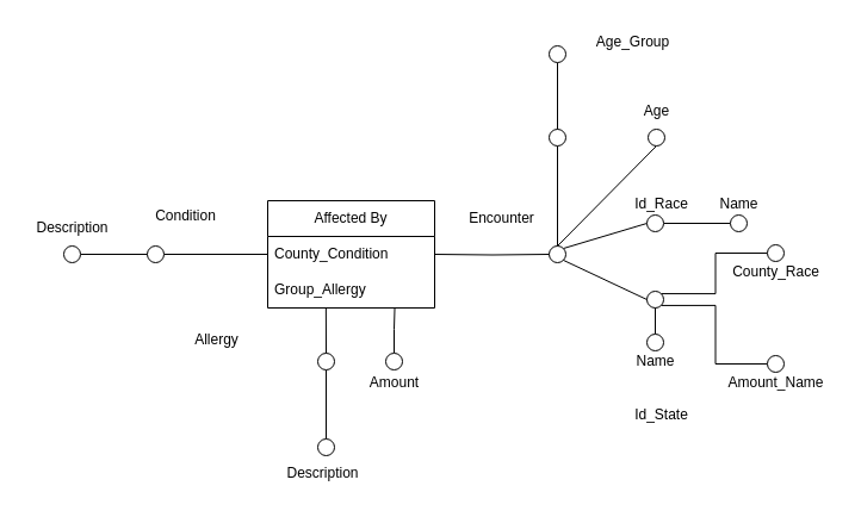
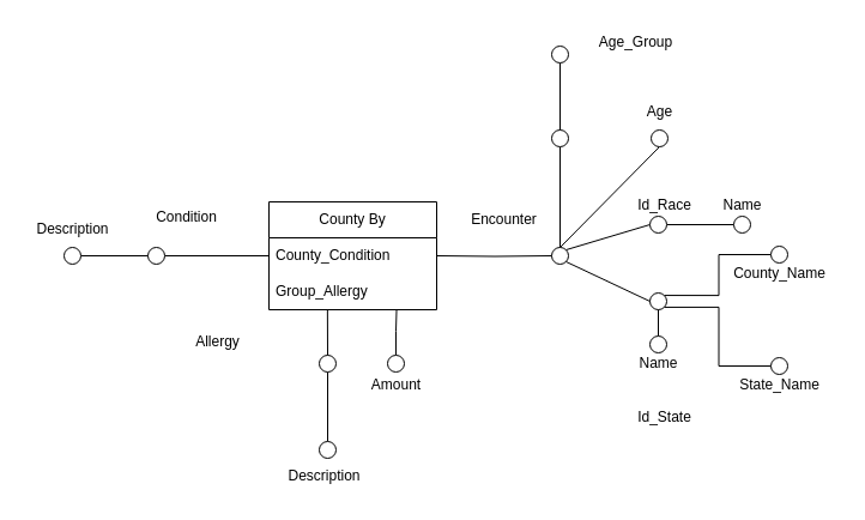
  <mxCell id="0" />
  <mxCell id="1" parent="0" />
  <mxCell id="2" style="rounded=0;orthogonalLoop=1;jettySize=auto;html=1;exitX=1;exitY=0;exitDx=0;exitDy=0;entryX=0;entryY=0.5;entryDx=0;entryDy=0;endArrow=none;startFill=0;" edge="1" parent="1" source="4" target="22"><mxGeometry relative="1" as="geometry" /></mxCell>
  <mxCell id="3" style="rounded=0;orthogonalLoop=1;jettySize=auto;html=1;exitX=0.5;exitY=0;exitDx=0;exitDy=0;entryX=0.5;entryY=1;entryDx=0;entryDy=0;endArrow=none;startFill=0;" edge="1" parent="1" source="4" target="19"><mxGeometry relative="1" as="geometry" /></mxCell>
  <mxCell id="4" value="" style="ellipse;whiteSpace=wrap;html=1;aspect=fixed;fillColor=#FFFFFF;" vertex="1" parent="1"><mxGeometry x="460" y="206" width="14" height="14" as="geometry" /></mxCell>
  <mxCell id="5" style="edgeStyle=orthogonalEdgeStyle;rounded=0;orthogonalLoop=1;jettySize=auto;html=1;entryX=0.5;entryY=0;entryDx=0;entryDy=0;endArrow=none;startFill=0;" edge="1" parent="1" source="6" target="8"><mxGeometry relative="1" as="geometry" /></mxCell>
  <mxCell id="6" value="" style="ellipse;whiteSpace=wrap;html=1;aspect=fixed;fillColor=#FFFFFF;" vertex="1" parent="1"><mxGeometry x="266" y="296" width="14" height="14" as="geometry" /></mxCell>
  <mxCell id="7" value="Allergy" style="text;html=1;align=center;verticalAlign=middle;resizable=0;points=[];autosize=1;strokeColor=none;fillColor=none;" vertex="1" parent="1"><mxGeometry x="151" y="270" width="60" height="30" as="geometry" /></mxCell>
  <mxCell id="8" value="" style="ellipse;whiteSpace=wrap;html=1;aspect=fixed;fillColor=#FFFFFF;" vertex="1" parent="1"><mxGeometry x="266" y="368" width="14" height="14" as="geometry" /></mxCell>
  <mxCell id="9" value="Description" style="text;html=1;align=center;verticalAlign=middle;resizable=0;points=[];autosize=1;strokeColor=none;fillColor=none;" vertex="1" parent="1"><mxGeometry x="230" y="382" width="80" height="30" as="geometry" /></mxCell>
  <mxCell id="10" value="Condition" style="text;html=1;align=center;verticalAlign=middle;resizable=0;points=[];autosize=1;strokeColor=none;fillColor=none;" vertex="1" parent="1"><mxGeometry x="120" y="166" width="70" height="30" as="geometry" /></mxCell>
  <mxCell id="11" value="Encounter" style="text;html=1;align=center;verticalAlign=middle;resizable=0;points=[];autosize=1;strokeColor=none;fillColor=none;" vertex="1" parent="1"><mxGeometry x="380" y="168" width="80" height="30" as="geometry" /></mxCell>
  <mxCell id="12" style="edgeStyle=orthogonalEdgeStyle;rounded=0;orthogonalLoop=1;jettySize=auto;html=1;exitX=1;exitY=0;exitDx=0;exitDy=0;entryX=0;entryY=0.5;entryDx=0;entryDy=0;endArrow=none;startFill=0;" edge="1" parent="1" source="14" target="44"><mxGeometry relative="1" as="geometry" /></mxCell>
  <mxCell id="13" style="edgeStyle=orthogonalEdgeStyle;rounded=0;orthogonalLoop=1;jettySize=auto;html=1;exitX=1;exitY=1;exitDx=0;exitDy=0;entryX=0;entryY=0.5;entryDx=0;entryDy=0;endArrow=none;startFill=0;" edge="1" parent="1" source="14" target="42"><mxGeometry relative="1" as="geometry" /></mxCell>
  <mxCell id="14" value="" style="ellipse;whiteSpace=wrap;html=1;aspect=fixed;fillColor=#FFFFFF;" vertex="1" parent="1"><mxGeometry x="542" y="244" width="14" height="14" as="geometry" /></mxCell>
  <mxCell id="15" style="edgeStyle=orthogonalEdgeStyle;rounded=0;orthogonalLoop=1;jettySize=auto;html=1;entryX=0.5;entryY=1;entryDx=0;entryDy=0;endArrow=none;startFill=0;" edge="1" parent="1" source="16" target="14"><mxGeometry relative="1" as="geometry" /></mxCell>
  <mxCell id="16" value="" style="ellipse;whiteSpace=wrap;html=1;aspect=fixed;fillColor=#FFFFFF;" vertex="1" parent="1"><mxGeometry x="542" y="280" width="14" height="14" as="geometry" /></mxCell>
  <mxCell id="17" value="Name" style="text;html=1;align=center;verticalAlign=middle;resizable=0;points=[];autosize=1;strokeColor=none;fillColor=none;" vertex="1" parent="1"><mxGeometry x="519" y="288" width="60" height="30" as="geometry" /></mxCell>
  <mxCell id="18" value="Id_State" style="text;html=1;align=center;verticalAlign=middle;resizable=0;points=[];autosize=1;strokeColor=none;fillColor=none;" vertex="1" parent="1"><mxGeometry x="519" y="333" width="70" height="30" as="geometry" /></mxCell>
  <mxCell id="19" value="" style="ellipse;whiteSpace=wrap;html=1;aspect=fixed;fillColor=#FFFFFF;" vertex="1" parent="1"><mxGeometry x="543" y="108" width="14" height="14" as="geometry" /></mxCell>
  <mxCell id="20" value="Age" style="text;html=1;align=center;verticalAlign=middle;resizable=0;points=[];autosize=1;strokeColor=none;fillColor=none;" vertex="1" parent="1"><mxGeometry x="520" y="78" width="60" height="30" as="geometry" /></mxCell>
  <mxCell id="21" style="edgeStyle=orthogonalEdgeStyle;rounded=0;orthogonalLoop=1;jettySize=auto;html=1;exitX=1;exitY=0.5;exitDx=0;exitDy=0;entryX=0;entryY=0.5;entryDx=0;entryDy=0;endArrow=none;startFill=0;" edge="1" parent="1" source="22" target="23"><mxGeometry relative="1" as="geometry" /></mxCell>
  <mxCell id="22" value="" style="ellipse;whiteSpace=wrap;html=1;aspect=fixed;fillColor=#FFFFFF;" vertex="1" parent="1"><mxGeometry x="542" y="180" width="14" height="14" as="geometry" /></mxCell>
  <mxCell id="23" value="" style="ellipse;whiteSpace=wrap;html=1;aspect=fixed;fillColor=#FFFFFF;" vertex="1" parent="1"><mxGeometry x="612" y="180" width="14" height="14" as="geometry" /></mxCell>
  <mxCell id="24" value="Id_Race" style="text;html=1;align=center;verticalAlign=middle;resizable=0;points=[];autosize=1;strokeColor=none;fillColor=none;" vertex="1" parent="1"><mxGeometry x="519" y="156" width="70" height="30" as="geometry" /></mxCell>
  <mxCell id="25" value="Name" style="text;html=1;align=center;verticalAlign=middle;resizable=0;points=[];autosize=1;strokeColor=none;fillColor=none;" vertex="1" parent="1"><mxGeometry x="589" y="156" width="60" height="30" as="geometry" /></mxCell>
  <mxCell id="26" style="rounded=0;orthogonalLoop=1;jettySize=auto;html=1;exitX=1;exitY=1;exitDx=0;exitDy=0;entryX=0;entryY=0.5;entryDx=0;entryDy=0;endArrow=none;startFill=0;" edge="1" parent="1" source="4" target="14"><mxGeometry relative="1" as="geometry" /></mxCell>
- <mxCell id="27" value="Affected By" style="swimlane;fontStyle=0;childLayout=stackLayout;horizontal=1;startSize=30;horizontalStack=0;resizeParent=1;resizeParentMax=0;resizeLast=0;collapsible=1;marginBottom=0;whiteSpace=wrap;html=1;" vertex="1" parent="1"><mxGeometry x="224" y="168" width="140" height="90" as="geometry" /></mxCell>
+ <mxCell id="27" value="County By" style="swimlane;fontStyle=0;childLayout=stackLayout;horizontal=1;startSize=30;horizontalStack=0;resizeParent=1;resizeParentMax=0;resizeLast=0;collapsible=1;marginBottom=0;whiteSpace=wrap;html=1;" vertex="1" parent="1"><mxGeometry x="224" y="168" width="140" height="90" as="geometry" /></mxCell>
  <mxCell id="28" value="County_Condition" style="text;strokeColor=none;fillColor=none;align=left;verticalAlign=middle;spacingLeft=4;spacingRight=4;overflow=hidden;points=[[0,0.5],[1,0.5]];portConstraint=eastwest;rotatable=0;whiteSpace=wrap;html=1;" vertex="1" parent="27"><mxGeometry y="30" width="140" height="30" as="geometry" /></mxCell>
  <mxCell id="29" value="Group_Allergy" style="text;strokeColor=none;fillColor=none;align=left;verticalAlign=middle;spacingLeft=4;spacingRight=4;overflow=hidden;points=[[0,0.5],[1,0.5]];portConstraint=eastwest;rotatable=0;whiteSpace=wrap;html=1;" vertex="1" parent="27"><mxGeometry y="60" width="140" height="30" as="geometry" /></mxCell>
  <mxCell id="30" style="edgeStyle=orthogonalEdgeStyle;rounded=0;orthogonalLoop=1;jettySize=auto;html=1;exitX=1;exitY=0.5;exitDx=0;exitDy=0;entryX=0;entryY=0.5;entryDx=0;entryDy=0;endArrow=none;startFill=0;" edge="1" parent="1" source="31"><mxGeometry relative="1" as="geometry"><mxPoint x="224" y="213" as="targetPoint" /></mxGeometry></mxCell>
  <mxCell id="31" value="" style="ellipse;whiteSpace=wrap;html=1;aspect=fixed;fillColor=#FFFFFF;" vertex="1" parent="1"><mxGeometry x="123" y="206" width="14" height="14" as="geometry" /></mxCell>
  <mxCell id="32" style="edgeStyle=orthogonalEdgeStyle;rounded=0;orthogonalLoop=1;jettySize=auto;html=1;entryX=0;entryY=0.5;entryDx=0;entryDy=0;endArrow=none;startFill=0;" edge="1" parent="1" source="33" target="31"><mxGeometry relative="1" as="geometry" /></mxCell>
  <mxCell id="33" value="" style="ellipse;whiteSpace=wrap;html=1;aspect=fixed;fillColor=#FFFFFF;" vertex="1" parent="1"><mxGeometry x="53" y="206" width="14" height="14" as="geometry" /></mxCell>
  <mxCell id="34" value="Description" style="text;html=1;align=center;verticalAlign=middle;resizable=0;points=[];autosize=1;strokeColor=none;fillColor=none;" vertex="1" parent="1"><mxGeometry x="20" y="176" width="80" height="30" as="geometry" /></mxCell>
  <mxCell id="35" style="edgeStyle=orthogonalEdgeStyle;rounded=0;orthogonalLoop=1;jettySize=auto;html=1;entryX=0;entryY=0.5;entryDx=0;entryDy=0;endArrow=none;startFill=0;" edge="1" parent="1" target="4"><mxGeometry relative="1" as="geometry"><mxPoint x="364" y="213" as="sourcePoint" /></mxGeometry></mxCell>
  <mxCell id="36" style="edgeStyle=orthogonalEdgeStyle;rounded=0;orthogonalLoop=1;jettySize=auto;html=1;exitX=0.5;exitY=0;exitDx=0;exitDy=0;entryX=0.349;entryY=0.998;entryDx=0;entryDy=0;entryPerimeter=0;endArrow=none;startFill=0;" edge="1" parent="1" source="6" target="29"><mxGeometry relative="1" as="geometry" /></mxCell>
  <mxCell id="37" style="edgeStyle=orthogonalEdgeStyle;rounded=0;orthogonalLoop=1;jettySize=auto;html=1;entryX=0.5;entryY=0;entryDx=0;entryDy=0;endArrow=none;startFill=0;" edge="1" parent="1" source="38" target="4"><mxGeometry relative="1" as="geometry" /></mxCell>
  <mxCell id="38" value="" style="ellipse;whiteSpace=wrap;html=1;aspect=fixed;fillColor=#FFFFFF;" vertex="1" parent="1"><mxGeometry x="460" y="108" width="14" height="14" as="geometry" /></mxCell>
  <mxCell id="39" style="edgeStyle=orthogonalEdgeStyle;rounded=0;orthogonalLoop=1;jettySize=auto;html=1;entryX=0.5;entryY=0;entryDx=0;entryDy=0;endArrow=none;startFill=0;" edge="1" parent="1" source="40" target="38"><mxGeometry relative="1" as="geometry" /></mxCell>
  <mxCell id="40" value="" style="ellipse;whiteSpace=wrap;html=1;aspect=fixed;fillColor=#FFFFFF;" vertex="1" parent="1"><mxGeometry x="460" y="38" width="14" height="14" as="geometry" /></mxCell>
  <mxCell id="41" value="Age_Group" style="text;html=1;align=center;verticalAlign=middle;resizable=0;points=[];autosize=1;strokeColor=none;fillColor=none;" vertex="1" parent="1"><mxGeometry x="490" y="20" width="80" height="30" as="geometry" /></mxCell>
  <mxCell id="42" value="" style="ellipse;whiteSpace=wrap;html=1;aspect=fixed;fillColor=#FFFFFF;" vertex="1" parent="1"><mxGeometry x="643" y="298" width="14" height="14" as="geometry" /></mxCell>
- <mxCell id="43" value="Amount_Name" style="text;html=1;align=center;verticalAlign=middle;resizable=0;points=[];autosize=1;strokeColor=none;fillColor=none;" vertex="1" parent="1"><mxGeometry x="605" y="306" width="90" height="30" as="geometry" /></mxCell>
+ <mxCell id="43" value="State_Name" style="text;html=1;align=center;verticalAlign=middle;resizable=0;points=[];autosize=1;strokeColor=none;fillColor=none;" vertex="1" parent="1"><mxGeometry x="605" y="306" width="90" height="30" as="geometry" /></mxCell>
  <mxCell id="44" value="" style="ellipse;whiteSpace=wrap;html=1;aspect=fixed;fillColor=#FFFFFF;" vertex="1" parent="1"><mxGeometry x="643" y="205" width="14" height="14" as="geometry" /></mxCell>
- <mxCell id="45" value="County_Race" style="text;html=1;align=center;verticalAlign=middle;resizable=0;points=[];autosize=1;strokeColor=none;fillColor=none;" vertex="1" parent="1"><mxGeometry x="600" y="213" width="100" height="30" as="geometry" /></mxCell>
+ <mxCell id="45" value="County_Name" style="text;html=1;align=center;verticalAlign=middle;resizable=0;points=[];autosize=1;strokeColor=none;fillColor=none;" vertex="1" parent="1"><mxGeometry x="600" y="213" width="100" height="30" as="geometry" /></mxCell>
  <mxCell id="46" value="" style="edgeStyle=orthogonalEdgeStyle;rounded=0;orthogonalLoop=1;jettySize=auto;html=1;entryX=0.761;entryY=0.993;entryDx=0;entryDy=0;entryPerimeter=0;endArrow=none;startFill=0;" edge="1" parent="1" source="47" target="29"><mxGeometry relative="1" as="geometry" /></mxCell>
  <mxCell id="47" value="" style="ellipse;whiteSpace=wrap;html=1;aspect=fixed;fillColor=#FFFFFF;" vertex="1" parent="1"><mxGeometry x="323" y="296" width="14" height="14" as="geometry" /></mxCell>
  <mxCell id="48" value="Amount" style="text;html=1;align=center;verticalAlign=middle;resizable=0;points=[];autosize=1;strokeColor=none;fillColor=none;" vertex="1" parent="1"><mxGeometry x="295" y="306" width="70" height="30" as="geometry" /></mxCell>
